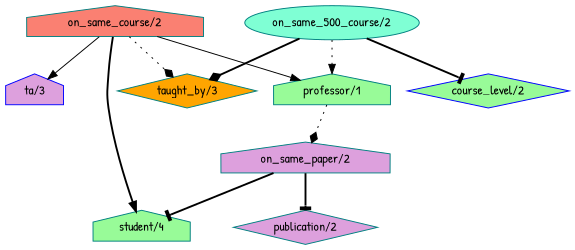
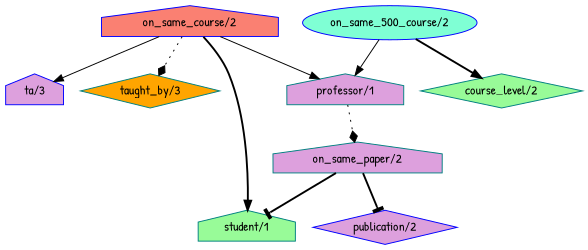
  digraph {
    fontname="Patrick Hand"
    node [color=teal fillcolor=palegreen fontname="Patrick Hand" shape=house style=filled]
    edge [arrowhead=normal fontname="Patrick Hand" style=bold]
-   "on_same_course/2" [fillcolor=salmon]
-   "professor/1"
-   "student/1" [label="student/4"]
+   "on_same_course/2" [color=blue fillcolor=salmon]
+   "professor/1" [fillcolor=plum]
+   "student/1"
    "ta/3" [color=blue fillcolor=plum]
    "taught_by/3" [fillcolor=orange shape=diamond]
    "on_same_paper/2" [fillcolor=plum]
-   "on_same_500_course/2" [fillcolor=aquamarine shape=ellipse]
-   "course_level/2" [color=blue shape=diamond]
-   "publication/2" [fillcolor=plum shape=diamond]
+   "on_same_500_course/2" [color=blue fillcolor=aquamarine shape=ellipse]
+   "course_level/2" [shape=diamond]
+   "publication/2" [color=blue fillcolor=plum shape=diamond]
    "on_same_course/2" -> "professor/1" [style=solid]
    "on_same_course/2" -> "student/1"
    "on_same_course/2" -> "ta/3" [style=solid]
    "on_same_course/2" -> "taught_by/3" [arrowhead=diamond style=dotted]
    "professor/1" -> "on_same_paper/2" [arrowhead=diamond style=dotted]
    "on_same_paper/2" -> "student/1" [arrowhead=tee]
    "on_same_paper/2" -> "publication/2" [arrowhead=tee]
-   "on_same_500_course/2" -> "professor/1" [style=dotted]
-   "on_same_500_course/2" -> "taught_by/3" [arrowhead=diamond]
-   "on_same_500_course/2" -> "course_level/2" [arrowhead=tee]
+   "on_same_500_course/2" -> "professor/1" [style=solid]
+   "on_same_500_course/2" -> "course_level/2"
  }
